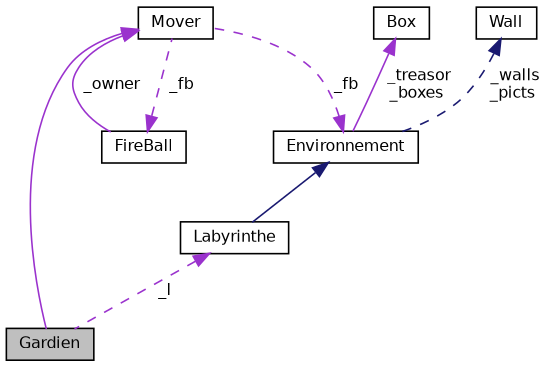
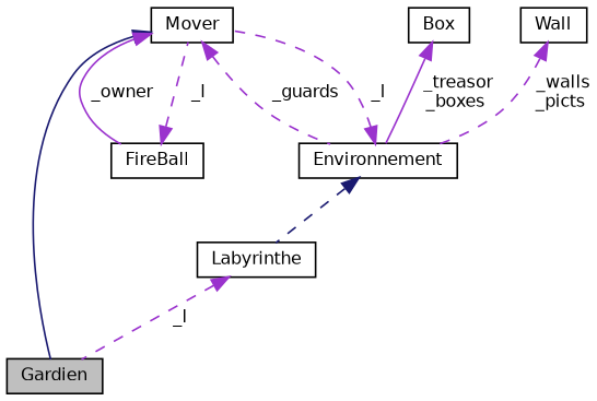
  digraph {
    node [color=black fillcolor=white fontname=Helvetica fontsize=10 shape=record style=filled]
    edge [color=darkorchid3 dir=back fontname=Helvetica fontsize=10 labelfontname=Helvetica labelfontsize=10 style=dashed]
    n1 [fillcolor=grey75 fontcolor=black height=0.2 label=Gardien width=0.4]
    n2 [height=0.2 label=Mover width=0.4]
    n3 [height=0.2 label=FireBall width=0.4]
    n4 [height=0.2 label=Environnement width=0.4]
    n5 [height=0.2 label=Labyrinthe width=0.4]
    n6 [height=0.2 label=Box width=0.4]
    n7 [height=0.2 label=Wall width=0.4]
-   n2 -> n1 [style=solid]
+   n2 -> n1 [color=midnightblue style=solid]
    n2 -> n3 [label=" _owner" style=solid]
-   n3 -> n2 [label=" _fb"]
-   n4 -> n2 [label=" _fb"]
-   n4 -> n5 [color=midnightblue style=solid]
+   n2 -> n4 [label=" _guards"]
+   n3 -> n2 [label=" _l"]
+   n4 -> n2 [label=" _l"]
+   n4 -> n5 [color=midnightblue]
    n5 -> n1 [label=" _l"]
    n6 -> n4 [label=" _treasor\n_boxes" style=solid]
-   n7 -> n4 [color=midnightblue label=" _walls\n_picts"]
+   n7 -> n4 [label=" _walls\n_picts"]
  }
